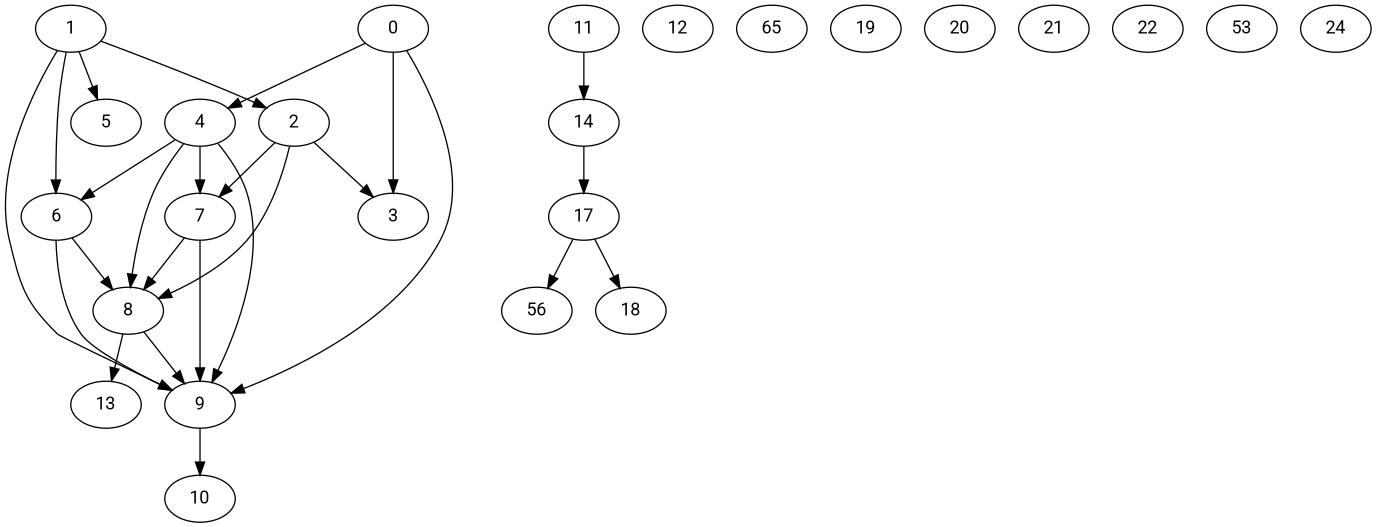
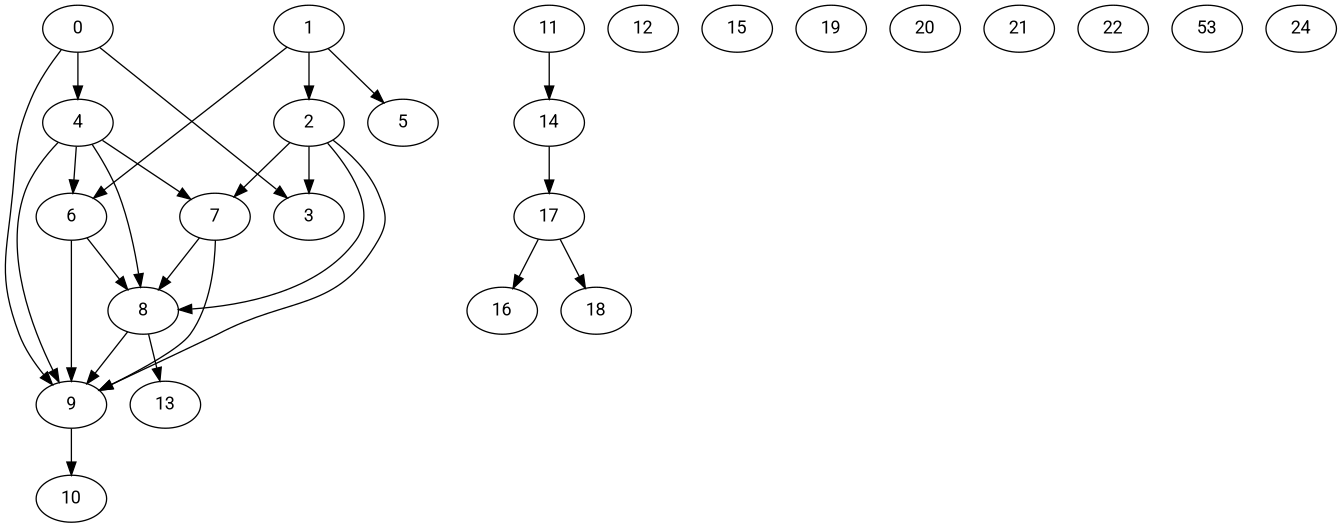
  digraph {
    CCR=10.0
    Density=1.9
    "No of edges"=19
    "No of nodes"=10
    "Node concurrency"=-1
    "Total sequential time"=63
    fontname=Roboto
    node [Weight=10 fontname=Roboto]
    edge [Weight=48 fontname=Roboto]
    0 [Weight=6]
    3
    4 [Weight=3]
    9 [Weight=8]
    6 [Weight=8]
    7 [Weight=3]
    8 [Weight=8]
    10
    13 [Weight=1]
    1 [Weight=5]
    2 [Weight=5]
    5 [Weight=7]
    11 [Weight=6]
    14 [Weight=11]
    17
    12 [Weight=9]
-   16 [Weight=6 label=56]
+   16 [Weight=6]
    18
-   15 [label=65]
+   15
    19 [Weight=6]
    20
    21 [Weight=6]
    22
    n24 [label=53]
    24 [Weight=6]
    0 -> 3 [Weight=34]
    0 -> 4 [Weight=24]
    0 -> 9 [Weight=44]
    4 -> 9 [Weight=39]
    4 -> 6 [Weight=10]
    4 -> 7
    4 -> 8
    9 -> 10
    6 -> 9 [Weight=29]
    6 -> 8 [Weight=39]
    7 -> 9 [Weight=34]
    7 -> 8 [Weight=15]
    8 -> 9 [Weight=39]
    8 -> 13 [Weight=15]
    1 -> 6 [Weight=39]
    1 -> 2
    1 -> 5 [Weight=19]
    2 -> 3 [Weight=10]
-   1 -> 9 [Weight=29]
+   2 -> 9 [Weight=29]
    2 -> 7
    2 -> 8
    11 -> 14 [Weight=39]
    14 -> 17 [Weight=15]
    17 -> 16 [Weight=14]
    17 -> 18 [Weight=15]
  }
